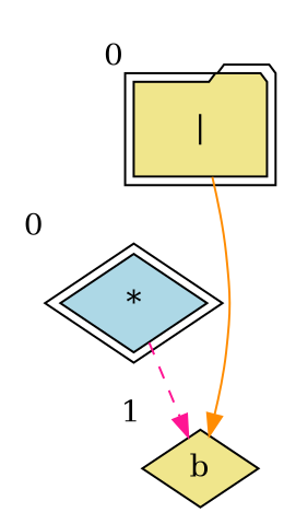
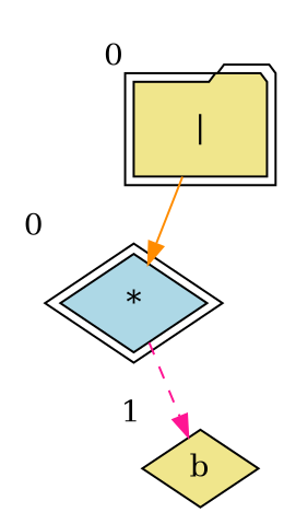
  digraph {
    node [fillcolor=khaki peripheries=2 shape=diamond style=filled xlabel=0]
    n1 [label="|" shape=folder]
    n2 [fillcolor=lightblue label="*"]
    n3 [label=b peripheries=1 xlabel=1]
-   n1 -> n3 [color=darkorange style=solid]
+   n1 -> n2 [color=darkorange style=solid]
    n2 -> n3 [color=deeppink style=dashed]
  }
